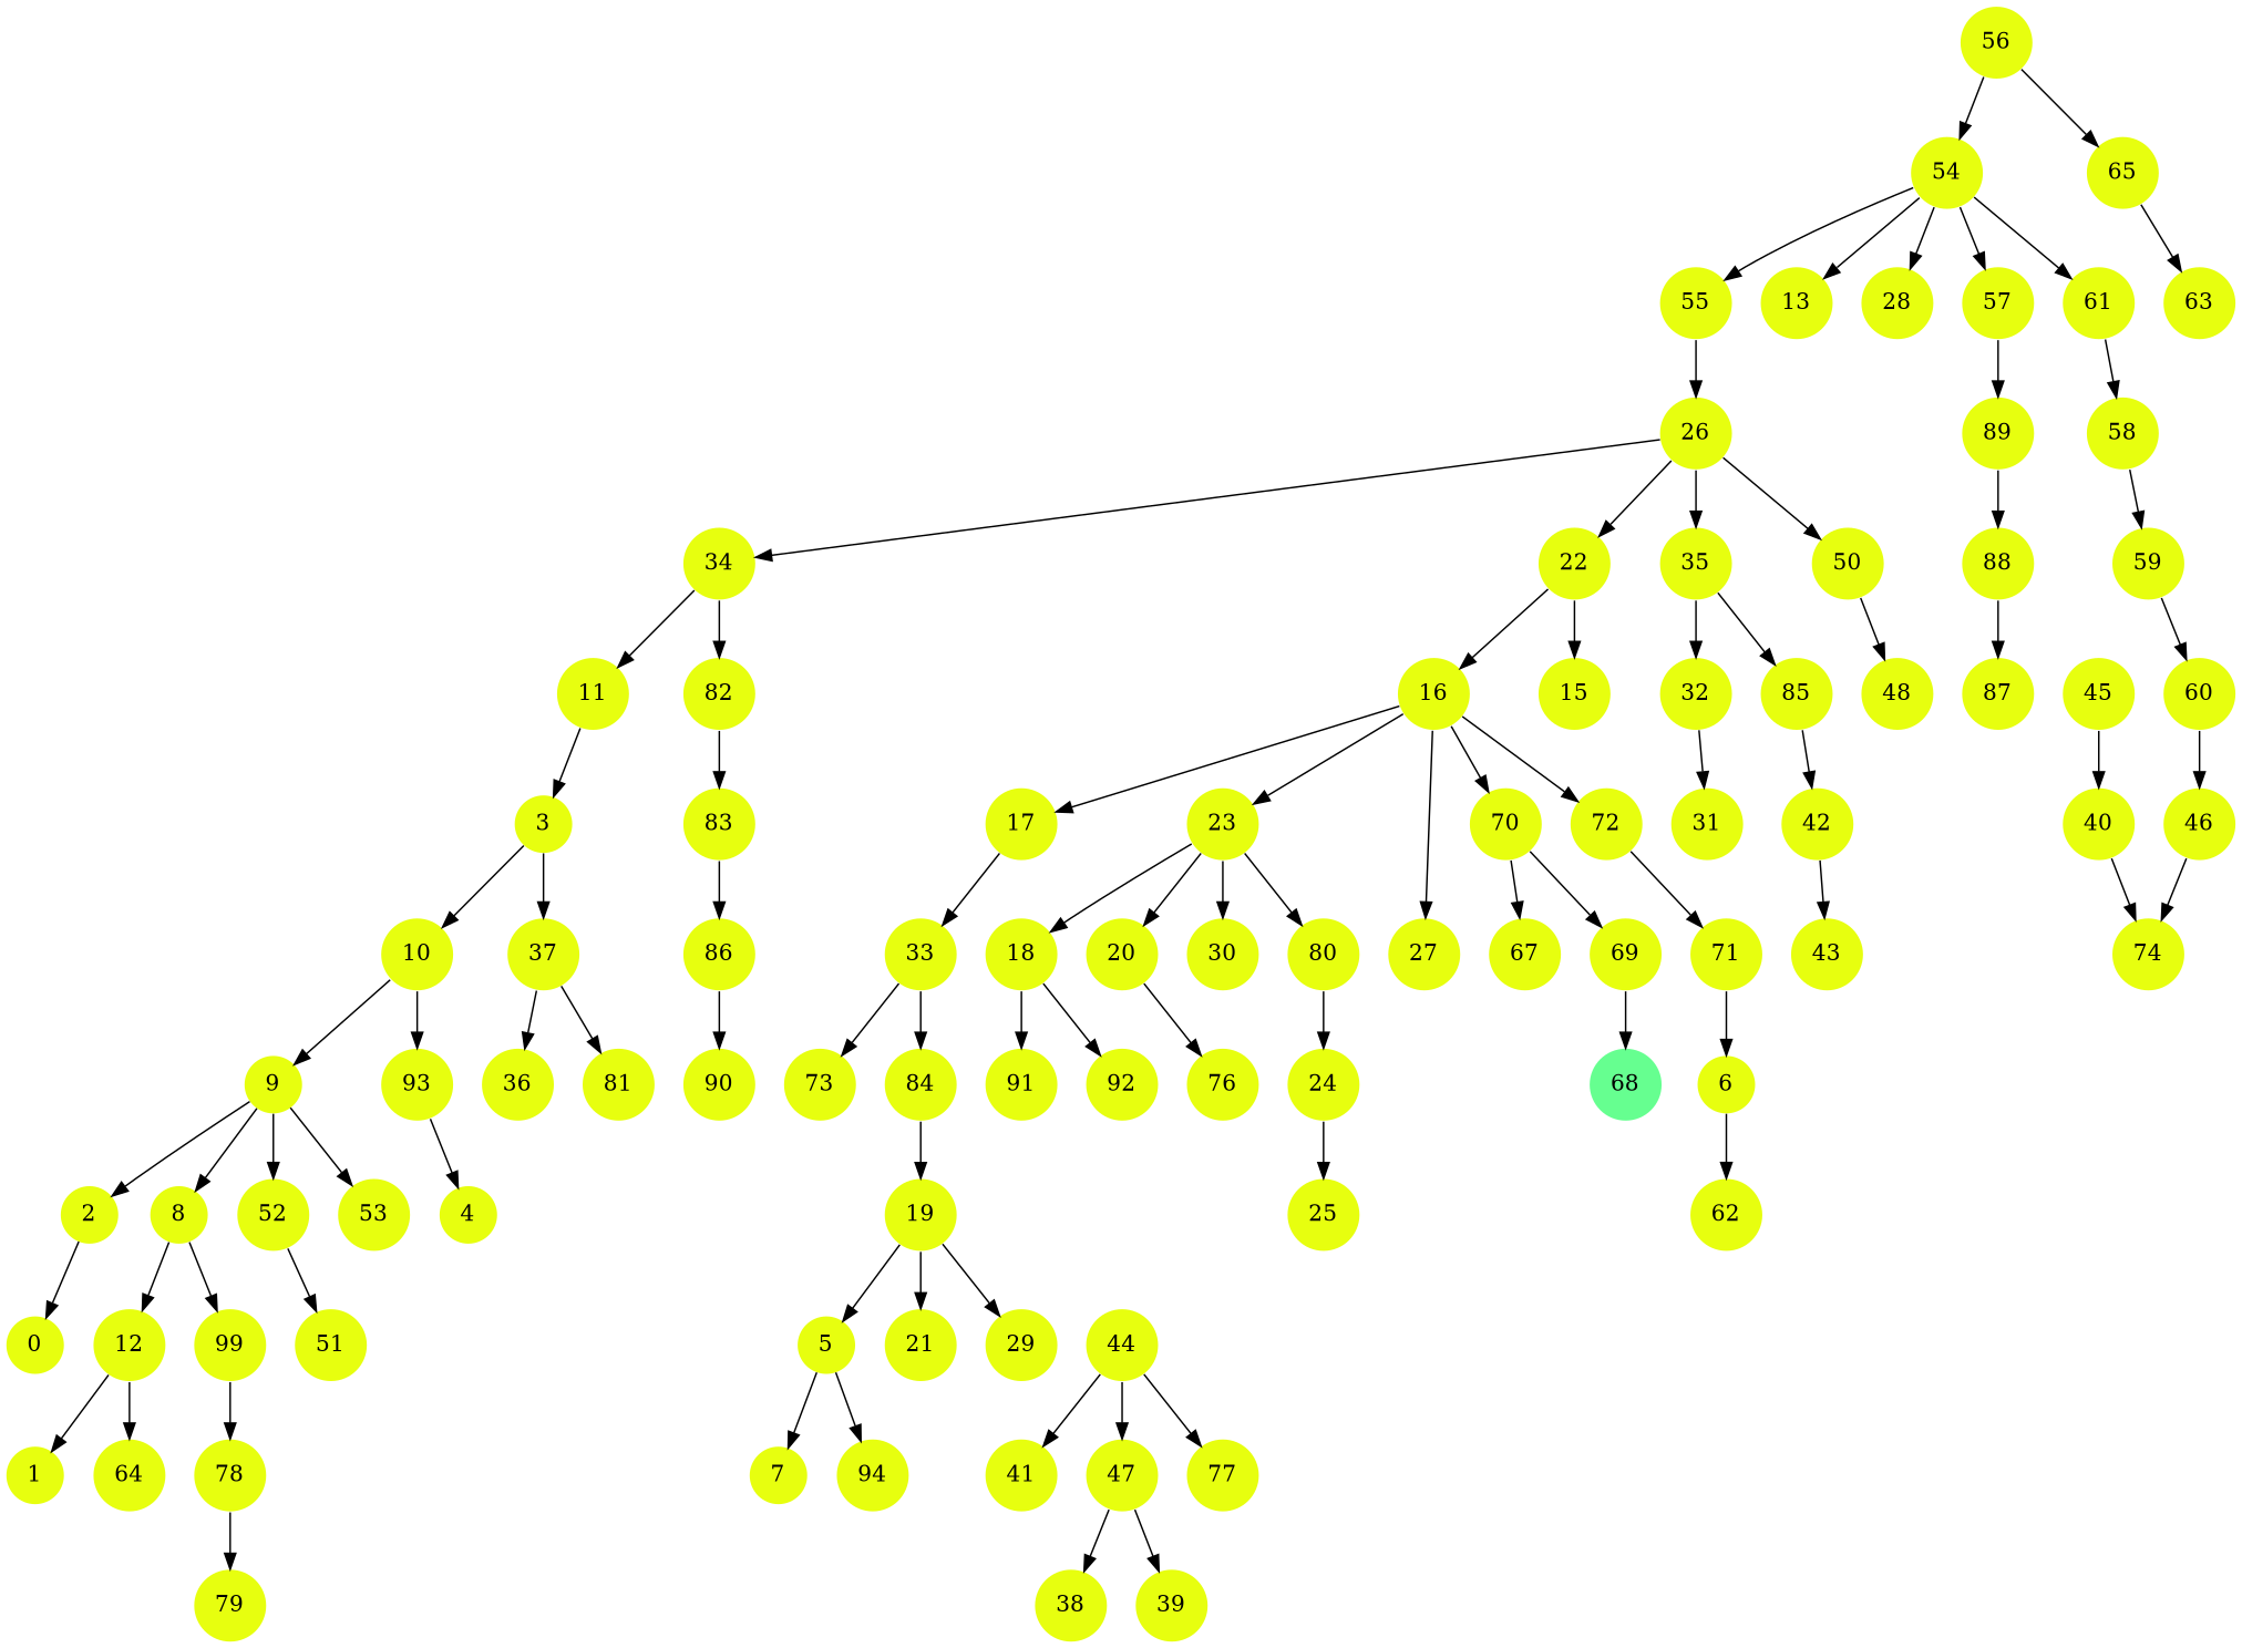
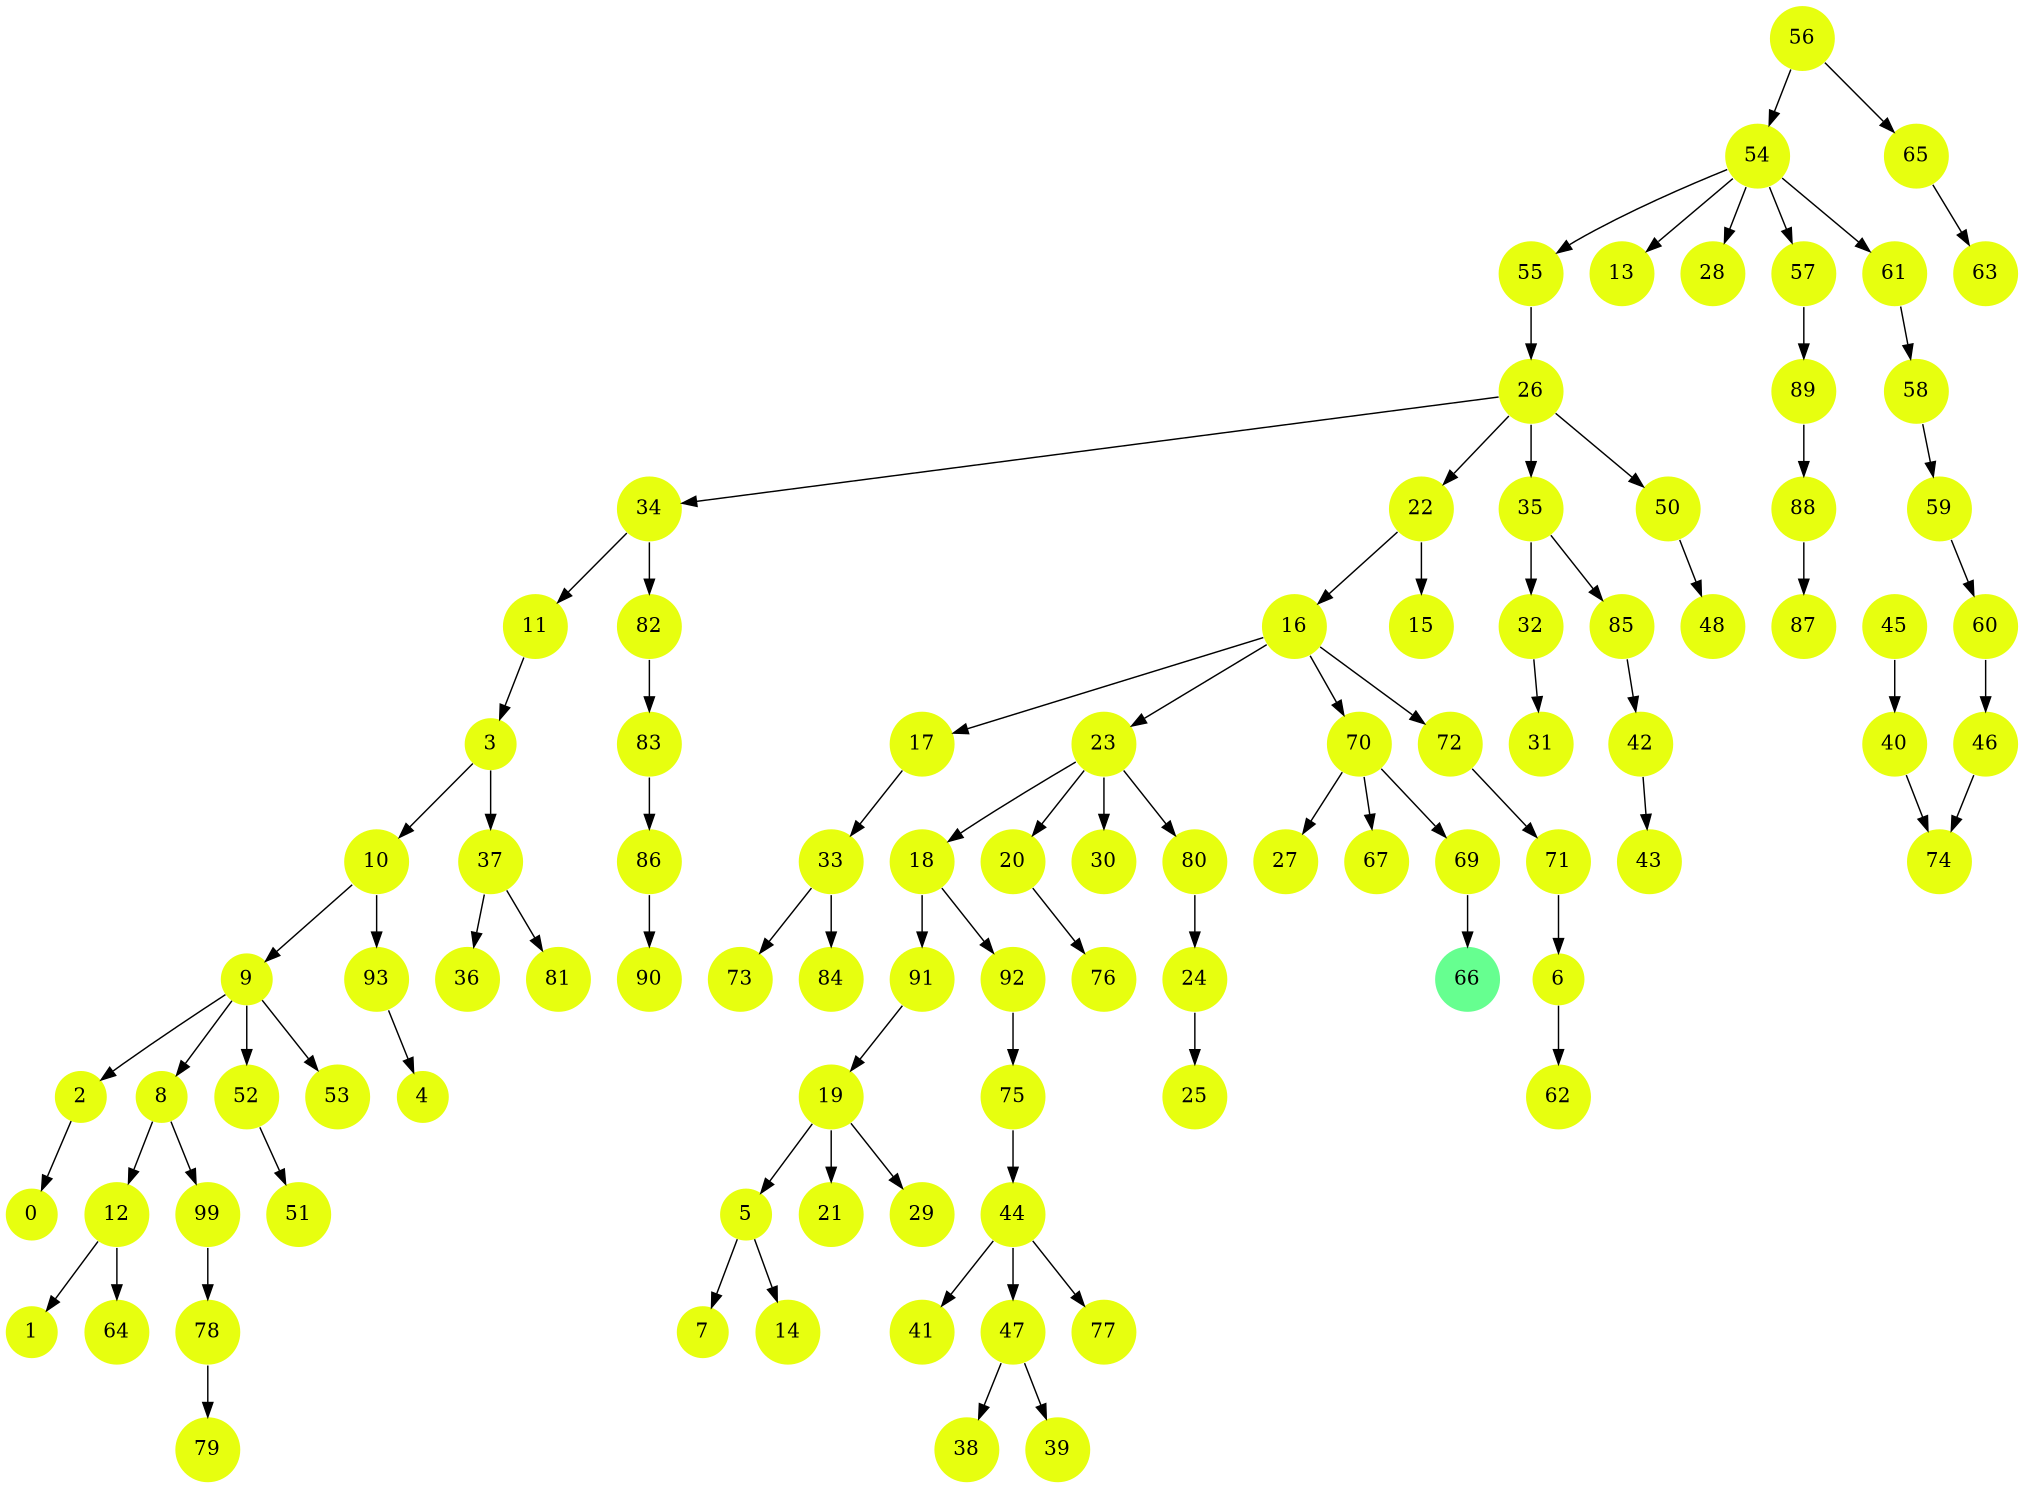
  digraph {
    node [fillcolor="#e7ff0f" penwidth=0 shape=circle style=filled]
    2
    0
    3
    10
    37
    9
    93
    36
    81
    5
    7
-   14 [label=94]
+   14
    6
    62
    8
    12
    n17 [label=99]
    1
    64
    78
    52
    53
    51
    4
    11
    16
    17
    23
    27
    70
    72
    33
    18
    20
    30
    80
    67
    69
    71
    73
    84
    91
    92
    19
+   75
    21
    29
    76
    22
    15
    24
    25
    26
    34
    35
    50
    82
    32
    85
    48
    31
    83
    42
    40
    74
    43
    44
    41
    47
    77
    38
    39
    45
    46
    79
    54
    13
    28
    55
    57
    61
    89
    58
    56
    65
    63
    88
    59
    60
-   68 [fillcolor="#66ff90"]
+   68 [fillcolor="#66ff90" label=66]
    86
    90
    87
    2 -> 0
    3 -> 10
    3 -> 37
    10 -> 9
    10 -> 93
    37 -> 36
    37 -> 81
    9 -> 2
    9 -> 8
    9 -> 52
    9 -> 53
    93 -> 4
    5 -> 7
    5 -> 14
    6 -> 62
    8 -> 12
    8 -> n17
    12 -> 1
    12 -> 64
    n17 -> 78
    78 -> 79
    52 -> 51
    11 -> 3
    16 -> 17
    16 -> 23
-   16 -> 27
+   70 -> 27
    16 -> 70
    16 -> 72
    17 -> 33
    23 -> 18
    23 -> 20
    23 -> 30
    23 -> 80
    70 -> 67
    70 -> 69
    72 -> 71
    33 -> 73
    33 -> 84
    18 -> 91
    18 -> 92
    20 -> 76
    80 -> 24
    69 -> 68
    71 -> 6
-   84 -> 19
+   91 -> 19
+   92 -> 75
    19 -> 5
    19 -> 21
    19 -> 29
+   75 -> 44
    22 -> 16
    22 -> 15
    24 -> 25
    26 -> 22
    26 -> 34
    26 -> 35
    26 -> 50
    34 -> 11
    34 -> 82
    35 -> 32
    35 -> 85
    50 -> 48
    82 -> 83
    32 -> 31
    85 -> 42
    83 -> 86
    42 -> 43
    40 -> 74
    44 -> 41
    44 -> 47
    44 -> 77
    47 -> 38
    47 -> 39
    45 -> 40
    46 -> 74
    54 -> 13
    54 -> 28
    54 -> 55
    54 -> 57
    54 -> 61
    55 -> 26
    57 -> 89
    61 -> 58
    89 -> 88
    58 -> 59
    56 -> 54
    56 -> 65
    65 -> 63
    88 -> 87
    59 -> 60
    60 -> 46
    86 -> 90
  }
